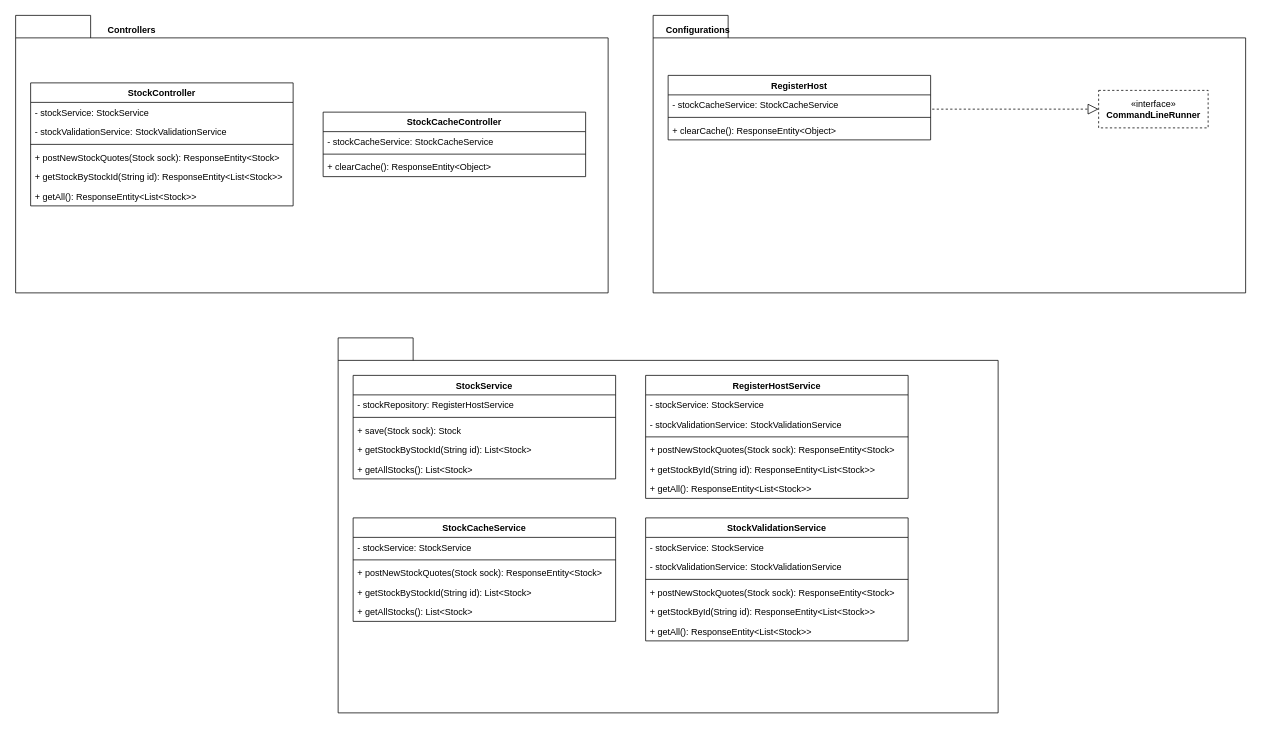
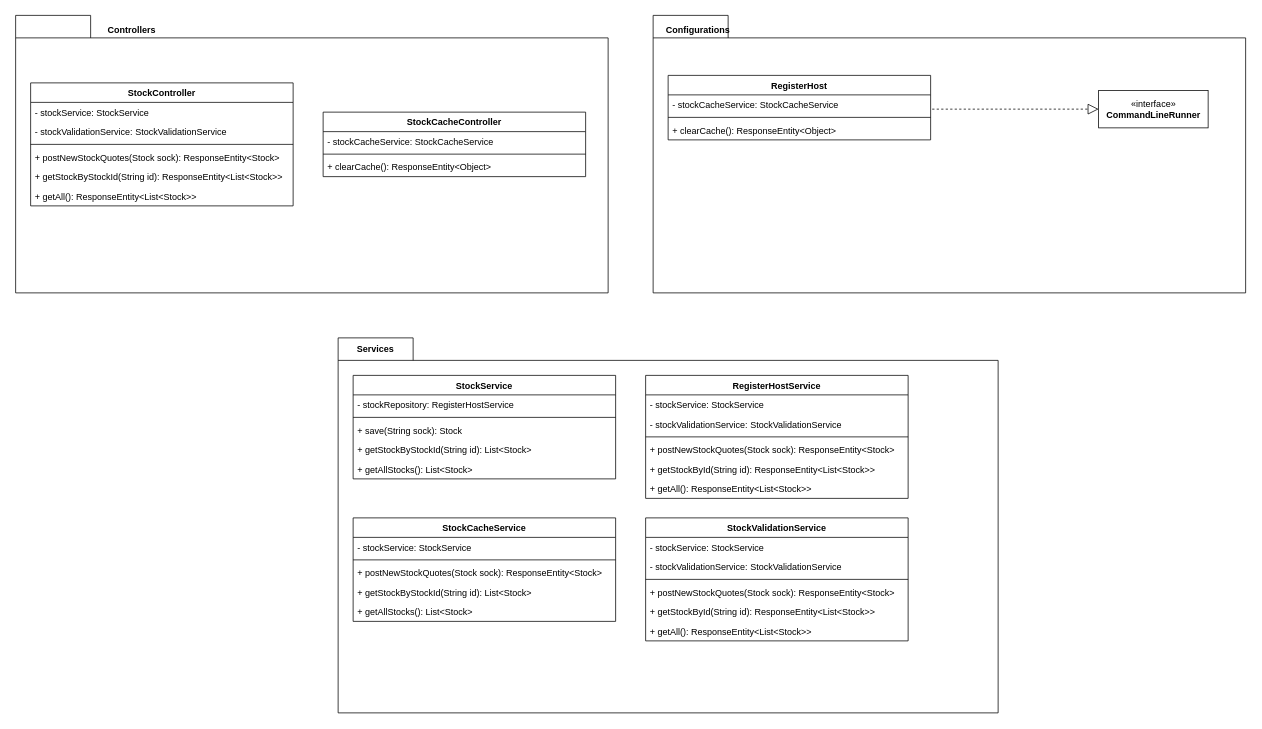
  <mxCell id="0" />
  <mxCell id="1" parent="0" />
  <mxCell id="2" value="" style="shape=folder;fontStyle=1;spacingTop=10;tabWidth=100;tabHeight=30;tabPosition=left;html=1;" vertex="1" parent="1"><mxGeometry x="20" y="20" width="790" height="370" as="geometry" /></mxCell>
  <mxCell id="3" value="&lt;b&gt;Controllers&lt;br&gt;&lt;/b&gt;" style="text;html=1;strokeColor=none;fillColor=none;align=center;verticalAlign=middle;whiteSpace=wrap;rounded=0;" vertex="1" parent="1"><mxGeometry x="145" y="25" width="60" height="30" as="geometry" /></mxCell>
  <mxCell id="4" value="StockController" style="swimlane;fontStyle=1;align=center;verticalAlign=top;childLayout=stackLayout;horizontal=1;startSize=26;horizontalStack=0;resizeParent=1;resizeParentMax=0;resizeLast=0;collapsible=1;marginBottom=0;" vertex="1" parent="1"><mxGeometry x="40" y="110" width="350" height="164" as="geometry" /></mxCell>
  <mxCell id="5" value="- stockService: StockService&#10;" style="text;strokeColor=none;fillColor=none;align=left;verticalAlign=top;spacingLeft=4;spacingRight=4;overflow=hidden;rotatable=0;points=[[0,0.5],[1,0.5]];portConstraint=eastwest;" vertex="1" parent="4"><mxGeometry y="26" width="350" height="26" as="geometry" /></mxCell>
  <mxCell id="6" value="- stockValidationService: StockValidationService&#10;" style="text;strokeColor=none;fillColor=none;align=left;verticalAlign=top;spacingLeft=4;spacingRight=4;overflow=hidden;rotatable=0;points=[[0,0.5],[1,0.5]];portConstraint=eastwest;" vertex="1" parent="4"><mxGeometry y="52" width="350" height="26" as="geometry" /></mxCell>
  <mxCell id="7" value="" style="line;strokeWidth=1;fillColor=none;align=left;verticalAlign=middle;spacingTop=-1;spacingLeft=3;spacingRight=3;rotatable=0;labelPosition=right;points=[];portConstraint=eastwest;strokeColor=inherit;" vertex="1" parent="4"><mxGeometry y="78" width="350" height="8" as="geometry" /></mxCell>
  <mxCell id="8" value="+ postNewStockQuotes(Stock sock): ResponseEntity&lt;Stock&gt;" style="text;strokeColor=none;fillColor=none;align=left;verticalAlign=top;spacingLeft=4;spacingRight=4;overflow=hidden;rotatable=0;points=[[0,0.5],[1,0.5]];portConstraint=eastwest;fontStyle=0" vertex="1" parent="4"><mxGeometry y="86" width="350" height="26" as="geometry" /></mxCell>
  <mxCell id="9" value="+ getStockByStockId(String id): ResponseEntity&lt;List&lt;Stock&gt;&gt;" style="text;strokeColor=none;fillColor=none;align=left;verticalAlign=top;spacingLeft=4;spacingRight=4;overflow=hidden;rotatable=0;points=[[0,0.5],[1,0.5]];portConstraint=eastwest;" vertex="1" parent="4"><mxGeometry y="112" width="350" height="26" as="geometry" /></mxCell>
  <mxCell id="10" value="+ getAll(): ResponseEntity&lt;List&lt;Stock&gt;&gt;" style="text;strokeColor=none;fillColor=none;align=left;verticalAlign=top;spacingLeft=4;spacingRight=4;overflow=hidden;rotatable=0;points=[[0,0.5],[1,0.5]];portConstraint=eastwest;" vertex="1" parent="4"><mxGeometry y="138" width="350" height="26" as="geometry" /></mxCell>
  <mxCell id="11" value="StockCacheController" style="swimlane;fontStyle=1;align=center;verticalAlign=top;childLayout=stackLayout;horizontal=1;startSize=26;horizontalStack=0;resizeParent=1;resizeParentMax=0;resizeLast=0;collapsible=1;marginBottom=0;" vertex="1" parent="1"><mxGeometry x="430" y="149" width="350" height="86" as="geometry" /></mxCell>
  <mxCell id="12" value="- stockCacheService: StockCacheService&#10;" style="text;strokeColor=none;fillColor=none;align=left;verticalAlign=top;spacingLeft=4;spacingRight=4;overflow=hidden;rotatable=0;points=[[0,0.5],[1,0.5]];portConstraint=eastwest;" vertex="1" parent="11"><mxGeometry y="26" width="350" height="26" as="geometry" /></mxCell>
  <mxCell id="13" value="" style="line;strokeWidth=1;fillColor=none;align=left;verticalAlign=middle;spacingTop=-1;spacingLeft=3;spacingRight=3;rotatable=0;labelPosition=right;points=[];portConstraint=eastwest;strokeColor=inherit;" vertex="1" parent="11"><mxGeometry y="52" width="350" height="8" as="geometry" /></mxCell>
  <mxCell id="14" value="+ clearCache(): ResponseEntity&lt;Object&gt;" style="text;strokeColor=none;fillColor=none;align=left;verticalAlign=top;spacingLeft=4;spacingRight=4;overflow=hidden;rotatable=0;points=[[0,0.5],[1,0.5]];portConstraint=eastwest;" vertex="1" parent="11"><mxGeometry y="60" width="350" height="26" as="geometry" /></mxCell>
  <mxCell id="15" value="" style="shape=folder;fontStyle=1;spacingTop=10;tabWidth=100;tabHeight=30;tabPosition=left;html=1;" vertex="1" parent="1"><mxGeometry x="870" y="20" width="790" height="370" as="geometry" /></mxCell>
  <mxCell id="16" value="&lt;b&gt;Configurations&lt;br&gt;&lt;/b&gt;" style="text;html=1;strokeColor=none;fillColor=none;align=center;verticalAlign=middle;whiteSpace=wrap;rounded=0;" vertex="1" parent="1"><mxGeometry x="900" y="25" width="60" height="30" as="geometry" /></mxCell>
  <mxCell id="17" value="RegisterHost" style="swimlane;fontStyle=1;align=center;verticalAlign=top;childLayout=stackLayout;horizontal=1;startSize=26;horizontalStack=0;resizeParent=1;resizeParentMax=0;resizeLast=0;collapsible=1;marginBottom=0;" vertex="1" parent="1"><mxGeometry x="890" y="100" width="350" height="86" as="geometry" /></mxCell>
  <mxCell id="18" value="- stockCacheService: StockCacheService&#10;" style="text;strokeColor=none;fillColor=none;align=left;verticalAlign=top;spacingLeft=4;spacingRight=4;overflow=hidden;rotatable=0;points=[[0,0.5],[1,0.5]];portConstraint=eastwest;" vertex="1" parent="17"><mxGeometry y="26" width="350" height="26" as="geometry" /></mxCell>
  <mxCell id="19" value="" style="line;strokeWidth=1;fillColor=none;align=left;verticalAlign=middle;spacingTop=-1;spacingLeft=3;spacingRight=3;rotatable=0;labelPosition=right;points=[];portConstraint=eastwest;strokeColor=inherit;" vertex="1" parent="17"><mxGeometry y="52" width="350" height="8" as="geometry" /></mxCell>
  <mxCell id="20" value="+ clearCache(): ResponseEntity&lt;Object&gt;" style="text;strokeColor=none;fillColor=none;align=left;verticalAlign=top;spacingLeft=4;spacingRight=4;overflow=hidden;rotatable=0;points=[[0,0.5],[1,0.5]];portConstraint=eastwest;" vertex="1" parent="17"><mxGeometry y="60" width="350" height="26" as="geometry" /></mxCell>
  <mxCell id="21" value="" style="endArrow=block;dashed=1;endFill=0;endSize=12;html=1;rounded=0;entryX=0;entryY=0.5;entryDx=0;entryDy=0;exitX=1.006;exitY=0.732;exitDx=0;exitDy=0;exitPerimeter=0;" edge="1" parent="1" source="18" target="22"><mxGeometry width="160" relative="1" as="geometry"><mxPoint x="1210" y="230" as="sourcePoint" /><mxPoint x="1370" y="230" as="targetPoint" /></mxGeometry></mxCell>
- <mxCell id="22" value="«interface»&lt;br&gt;&lt;b&gt;CommandLineRunner&lt;/b&gt;" style="html=1;dashed=1;" vertex="1" parent="1"><mxGeometry x="1464" y="120" width="146" height="50" as="geometry" /></mxCell>
+ <mxCell id="22" value="«interface»&lt;br&gt;&lt;b&gt;CommandLineRunner&lt;/b&gt;" style="html=1;" vertex="1" parent="1"><mxGeometry x="1464" y="120" width="146" height="50" as="geometry" /></mxCell>
  <mxCell id="23" value="" style="shape=folder;fontStyle=1;spacingTop=10;tabWidth=100;tabHeight=30;tabPosition=left;html=1;" vertex="1" parent="1"><mxGeometry x="450" y="450" width="880" height="500" as="geometry" /></mxCell>
+ <mxCell id="24" value="&lt;b&gt;Services&lt;br&gt;&lt;/b&gt;" style="text;html=1;strokeColor=none;fillColor=none;align=center;verticalAlign=middle;whiteSpace=wrap;rounded=0;" vertex="1" parent="1"><mxGeometry x="470" y="450" width="60" height="30" as="geometry" /></mxCell>
  <mxCell id="25" value="StockService" style="swimlane;fontStyle=1;align=center;verticalAlign=top;childLayout=stackLayout;horizontal=1;startSize=26;horizontalStack=0;resizeParent=1;resizeParentMax=0;resizeLast=0;collapsible=1;marginBottom=0;" vertex="1" parent="1"><mxGeometry x="470" y="500" width="350" height="138" as="geometry" /></mxCell>
  <mxCell id="26" value="- stockRepository: RegisterHostService" style="text;strokeColor=none;fillColor=none;align=left;verticalAlign=top;spacingLeft=4;spacingRight=4;overflow=hidden;rotatable=0;points=[[0,0.5],[1,0.5]];portConstraint=eastwest;" vertex="1" parent="25"><mxGeometry y="26" width="350" height="26" as="geometry" /></mxCell>
  <mxCell id="27" value="" style="line;strokeWidth=1;fillColor=none;align=left;verticalAlign=middle;spacingTop=-1;spacingLeft=3;spacingRight=3;rotatable=0;labelPosition=right;points=[];portConstraint=eastwest;strokeColor=inherit;" vertex="1" parent="25"><mxGeometry y="52" width="350" height="8" as="geometry" /></mxCell>
- <mxCell id="28" value="+ save(Stock sock): Stock" style="text;strokeColor=none;fillColor=none;align=left;verticalAlign=top;spacingLeft=4;spacingRight=4;overflow=hidden;rotatable=0;points=[[0,0.5],[1,0.5]];portConstraint=eastwest;fontStyle=0" vertex="1" parent="25"><mxGeometry y="60" width="350" height="26" as="geometry" /></mxCell>
+ <mxCell id="28" value="+ save(String sock): Stock" style="text;strokeColor=none;fillColor=none;align=left;verticalAlign=top;spacingLeft=4;spacingRight=4;overflow=hidden;rotatable=0;points=[[0,0.5],[1,0.5]];portConstraint=eastwest;fontStyle=0" vertex="1" parent="25"><mxGeometry y="60" width="350" height="26" as="geometry" /></mxCell>
  <mxCell id="29" value="+ getStockByStockId(String id): List&lt;Stock&gt;" style="text;strokeColor=none;fillColor=none;align=left;verticalAlign=top;spacingLeft=4;spacingRight=4;overflow=hidden;rotatable=0;points=[[0,0.5],[1,0.5]];portConstraint=eastwest;" vertex="1" parent="25"><mxGeometry y="86" width="350" height="26" as="geometry" /></mxCell>
  <mxCell id="30" value="+ getAllStocks(): List&lt;Stock&gt;" style="text;strokeColor=none;fillColor=none;align=left;verticalAlign=top;spacingLeft=4;spacingRight=4;overflow=hidden;rotatable=0;points=[[0,0.5],[1,0.5]];portConstraint=eastwest;" vertex="1" parent="25"><mxGeometry y="112" width="350" height="26" as="geometry" /></mxCell>
  <mxCell id="31" value="RegisterHostService" style="swimlane;fontStyle=1;align=center;verticalAlign=top;childLayout=stackLayout;horizontal=1;startSize=26;horizontalStack=0;resizeParent=1;resizeParentMax=0;resizeLast=0;collapsible=1;marginBottom=0;" vertex="1" parent="1"><mxGeometry x="860" y="500" width="350" height="164" as="geometry" /></mxCell>
  <mxCell id="32" value="- stockService: StockService&#10;" style="text;strokeColor=none;fillColor=none;align=left;verticalAlign=top;spacingLeft=4;spacingRight=4;overflow=hidden;rotatable=0;points=[[0,0.5],[1,0.5]];portConstraint=eastwest;" vertex="1" parent="31"><mxGeometry y="26" width="350" height="26" as="geometry" /></mxCell>
  <mxCell id="33" value="- stockValidationService: StockValidationService&#10;" style="text;strokeColor=none;fillColor=none;align=left;verticalAlign=top;spacingLeft=4;spacingRight=4;overflow=hidden;rotatable=0;points=[[0,0.5],[1,0.5]];portConstraint=eastwest;" vertex="1" parent="31"><mxGeometry y="52" width="350" height="26" as="geometry" /></mxCell>
  <mxCell id="34" value="" style="line;strokeWidth=1;fillColor=none;align=left;verticalAlign=middle;spacingTop=-1;spacingLeft=3;spacingRight=3;rotatable=0;labelPosition=right;points=[];portConstraint=eastwest;strokeColor=inherit;" vertex="1" parent="31"><mxGeometry y="78" width="350" height="8" as="geometry" /></mxCell>
  <mxCell id="35" value="+ postNewStockQuotes(Stock sock): ResponseEntity&lt;Stock&gt;" style="text;strokeColor=none;fillColor=none;align=left;verticalAlign=top;spacingLeft=4;spacingRight=4;overflow=hidden;rotatable=0;points=[[0,0.5],[1,0.5]];portConstraint=eastwest;fontStyle=0" vertex="1" parent="31"><mxGeometry y="86" width="350" height="26" as="geometry" /></mxCell>
  <mxCell id="36" value="+ getStockById(String id): ResponseEntity&lt;List&lt;Stock&gt;&gt;" style="text;strokeColor=none;fillColor=none;align=left;verticalAlign=top;spacingLeft=4;spacingRight=4;overflow=hidden;rotatable=0;points=[[0,0.5],[1,0.5]];portConstraint=eastwest;" vertex="1" parent="31"><mxGeometry y="112" width="350" height="26" as="geometry" /></mxCell>
  <mxCell id="37" value="+ getAll(): ResponseEntity&lt;List&lt;Stock&gt;&gt;" style="text;strokeColor=none;fillColor=none;align=left;verticalAlign=top;spacingLeft=4;spacingRight=4;overflow=hidden;rotatable=0;points=[[0,0.5],[1,0.5]];portConstraint=eastwest;" vertex="1" parent="31"><mxGeometry y="138" width="350" height="26" as="geometry" /></mxCell>
  <mxCell id="38" value="StockCacheService" style="swimlane;fontStyle=1;align=center;verticalAlign=top;childLayout=stackLayout;horizontal=1;startSize=26;horizontalStack=0;resizeParent=1;resizeParentMax=0;resizeLast=0;collapsible=1;marginBottom=0;" vertex="1" parent="1"><mxGeometry x="470" y="690" width="350" height="138" as="geometry" /></mxCell>
  <mxCell id="39" value="- stockService: StockService&#10;" style="text;strokeColor=none;fillColor=none;align=left;verticalAlign=top;spacingLeft=4;spacingRight=4;overflow=hidden;rotatable=0;points=[[0,0.5],[1,0.5]];portConstraint=eastwest;" vertex="1" parent="38"><mxGeometry y="26" width="350" height="26" as="geometry" /></mxCell>
  <mxCell id="40" value="" style="line;strokeWidth=1;fillColor=none;align=left;verticalAlign=middle;spacingTop=-1;spacingLeft=3;spacingRight=3;rotatable=0;labelPosition=right;points=[];portConstraint=eastwest;strokeColor=inherit;" vertex="1" parent="38"><mxGeometry y="52" width="350" height="8" as="geometry" /></mxCell>
  <mxCell id="41" value="+ postNewStockQuotes(Stock sock): ResponseEntity&lt;Stock&gt;" style="text;strokeColor=none;fillColor=none;align=left;verticalAlign=top;spacingLeft=4;spacingRight=4;overflow=hidden;rotatable=0;points=[[0,0.5],[1,0.5]];portConstraint=eastwest;fontStyle=0" vertex="1" parent="38"><mxGeometry y="60" width="350" height="26" as="geometry" /></mxCell>
  <mxCell id="42" value="+ getStockByStockId(String id): List&lt;Stock&gt;" style="text;strokeColor=none;fillColor=none;align=left;verticalAlign=top;spacingLeft=4;spacingRight=4;overflow=hidden;rotatable=0;points=[[0,0.5],[1,0.5]];portConstraint=eastwest;" vertex="1" parent="38"><mxGeometry y="86" width="350" height="26" as="geometry" /></mxCell>
  <mxCell id="43" value="+ getAllStocks(): List&lt;Stock&gt;" style="text;strokeColor=none;fillColor=none;align=left;verticalAlign=top;spacingLeft=4;spacingRight=4;overflow=hidden;rotatable=0;points=[[0,0.5],[1,0.5]];portConstraint=eastwest;" vertex="1" parent="38"><mxGeometry y="112" width="350" height="26" as="geometry" /></mxCell>
  <mxCell id="44" value="StockValidationService" style="swimlane;fontStyle=1;align=center;verticalAlign=top;childLayout=stackLayout;horizontal=1;startSize=26;horizontalStack=0;resizeParent=1;resizeParentMax=0;resizeLast=0;collapsible=1;marginBottom=0;" vertex="1" parent="1"><mxGeometry x="860" y="690" width="350" height="164" as="geometry" /></mxCell>
  <mxCell id="45" value="- stockService: StockService&#10;" style="text;strokeColor=none;fillColor=none;align=left;verticalAlign=top;spacingLeft=4;spacingRight=4;overflow=hidden;rotatable=0;points=[[0,0.5],[1,0.5]];portConstraint=eastwest;" vertex="1" parent="44"><mxGeometry y="26" width="350" height="26" as="geometry" /></mxCell>
  <mxCell id="46" value="- stockValidationService: StockValidationService&#10;" style="text;strokeColor=none;fillColor=none;align=left;verticalAlign=top;spacingLeft=4;spacingRight=4;overflow=hidden;rotatable=0;points=[[0,0.5],[1,0.5]];portConstraint=eastwest;" vertex="1" parent="44"><mxGeometry y="52" width="350" height="26" as="geometry" /></mxCell>
  <mxCell id="47" value="" style="line;strokeWidth=1;fillColor=none;align=left;verticalAlign=middle;spacingTop=-1;spacingLeft=3;spacingRight=3;rotatable=0;labelPosition=right;points=[];portConstraint=eastwest;strokeColor=inherit;" vertex="1" parent="44"><mxGeometry y="78" width="350" height="8" as="geometry" /></mxCell>
  <mxCell id="48" value="+ postNewStockQuotes(Stock sock): ResponseEntity&lt;Stock&gt;" style="text;strokeColor=none;fillColor=none;align=left;verticalAlign=top;spacingLeft=4;spacingRight=4;overflow=hidden;rotatable=0;points=[[0,0.5],[1,0.5]];portConstraint=eastwest;fontStyle=0" vertex="1" parent="44"><mxGeometry y="86" width="350" height="26" as="geometry" /></mxCell>
  <mxCell id="49" value="+ getStockById(String id): ResponseEntity&lt;List&lt;Stock&gt;&gt;" style="text;strokeColor=none;fillColor=none;align=left;verticalAlign=top;spacingLeft=4;spacingRight=4;overflow=hidden;rotatable=0;points=[[0,0.5],[1,0.5]];portConstraint=eastwest;" vertex="1" parent="44"><mxGeometry y="112" width="350" height="26" as="geometry" /></mxCell>
  <mxCell id="50" value="+ getAll(): ResponseEntity&lt;List&lt;Stock&gt;&gt;" style="text;strokeColor=none;fillColor=none;align=left;verticalAlign=top;spacingLeft=4;spacingRight=4;overflow=hidden;rotatable=0;points=[[0,0.5],[1,0.5]];portConstraint=eastwest;" vertex="1" parent="44"><mxGeometry y="138" width="350" height="26" as="geometry" /></mxCell>
